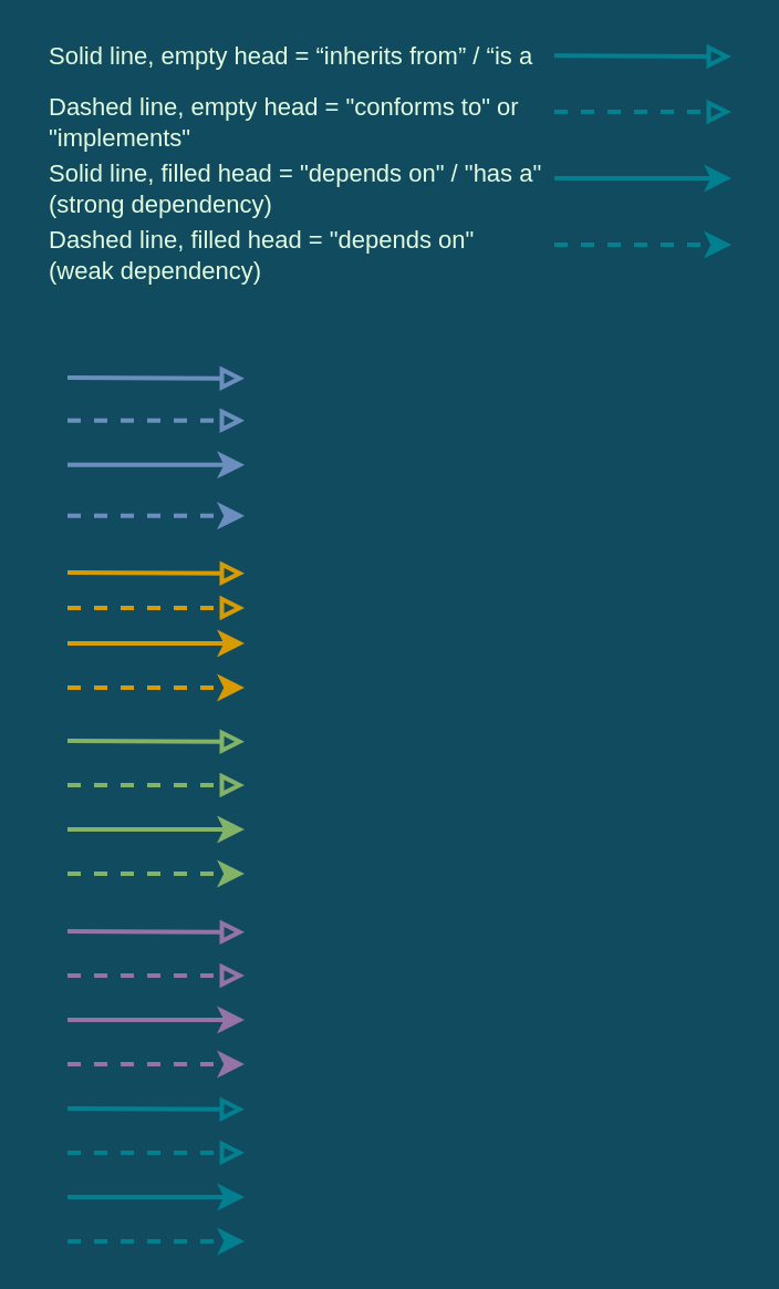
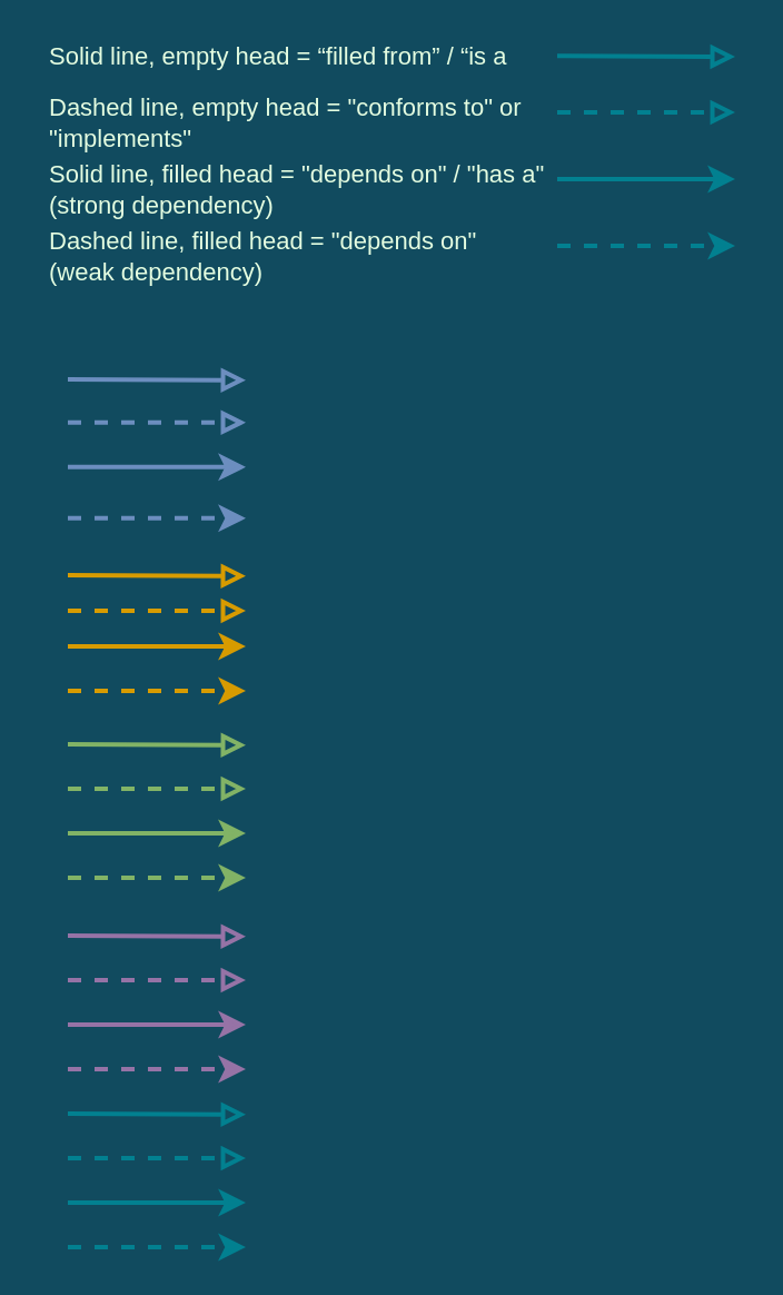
  <mxCell id="0" />
  <mxCell id="1" parent="0" />
- <mxCell id="2" value="&lt;font style=&quot;font-size: 11px;&quot;&gt;Solid line, empty head = “inherits from” / “is a&lt;/font&gt;" style="text;html=1;strokeColor=none;fillColor=none;align=left;verticalAlign=middle;whiteSpace=wrap;rounded=0;fontSize=11;fontColor=#E4FDE1;" parent="1" vertex="1"><mxGeometry x="20" y="20" width="230" height="10" as="geometry" /></mxCell>
+ <mxCell id="2" value="&lt;font style=&quot;font-size: 11px;&quot;&gt;Solid line, empty head = “filled from” / “is a&lt;/font&gt;" style="text;html=1;strokeColor=none;fillColor=none;align=left;verticalAlign=middle;whiteSpace=wrap;rounded=0;fontSize=11;fontColor=#E4FDE1;" parent="1" vertex="1"><mxGeometry x="20" y="20" width="230" height="10" as="geometry" /></mxCell>
  <mxCell id="3" value="Dashed line, empty head = &quot;conforms to&quot; or &quot;implements&quot;" style="text;html=1;strokeColor=none;fillColor=none;align=left;verticalAlign=middle;whiteSpace=wrap;rounded=0;fontSize=11;fontColor=#E4FDE1;" parent="1" vertex="1"><mxGeometry x="20" y="50" width="240" height="10" as="geometry" /></mxCell>
  <mxCell id="4" value="Solid line, filled head = &quot;depends on&quot; / &quot;has a&quot; (strong dependency)" style="text;html=1;strokeColor=none;fillColor=none;align=left;verticalAlign=middle;whiteSpace=wrap;rounded=0;fontSize=11;fontColor=#E4FDE1;" parent="1" vertex="1"><mxGeometry x="20" y="80" width="240" height="10" as="geometry" /></mxCell>
  <mxCell id="5" value="Dashed line, filled head = &quot;depends on&quot; (weak dependency)" style="text;html=1;strokeColor=none;fillColor=none;align=left;verticalAlign=middle;whiteSpace=wrap;rounded=0;fontSize=11;fontColor=#E4FDE1;" parent="1" vertex="1"><mxGeometry x="20" y="110" width="220" height="10" as="geometry" /></mxCell>
  <mxCell id="6" value="" style="endArrow=block;html=1;rounded=0;fillColor=#F45B69;strokeColor=#028090;endFill=0;fontSize=11;strokeWidth=2;labelBackgroundColor=#114B5F;fontColor=#E4FDE1;" parent="1" edge="1"><mxGeometry width="50" height="50" relative="1" as="geometry"><mxPoint x="250" y="24.58" as="sourcePoint" /><mxPoint x="330" y="25" as="targetPoint" /></mxGeometry></mxCell>
  <mxCell id="7" value="" style="endArrow=classic;html=1;rounded=0;fillColor=#F45B69;strokeColor=#028090;strokeWidth=2;labelBackgroundColor=#114B5F;fontColor=#E4FDE1;" parent="1" edge="1"><mxGeometry width="50" height="50" relative="1" as="geometry"><mxPoint x="250" y="80" as="sourcePoint" /><mxPoint x="330" y="80" as="targetPoint" /></mxGeometry></mxCell>
  <mxCell id="8" value="" style="endArrow=block;html=1;rounded=0;fillColor=#F45B69;strokeColor=#028090;endFill=0;dashed=1;strokeWidth=2;labelBackgroundColor=#114B5F;fontColor=#E4FDE1;" parent="1" edge="1"><mxGeometry width="50" height="50" relative="1" as="geometry"><mxPoint x="250" y="50" as="sourcePoint" /><mxPoint x="330" y="50" as="targetPoint" /></mxGeometry></mxCell>
  <mxCell id="9" value="" style="endArrow=classic;html=1;rounded=0;fillColor=#F45B69;strokeColor=#028090;dashed=1;strokeWidth=2;labelBackgroundColor=#114B5F;fontColor=#E4FDE1;" parent="1" edge="1"><mxGeometry width="50" height="50" relative="1" as="geometry"><mxPoint x="250" y="110" as="sourcePoint" /><mxPoint x="330" y="110" as="targetPoint" /></mxGeometry></mxCell>
  <mxCell id="10" value="" style="endArrow=block;html=1;rounded=0;fillColor=#dae8fc;strokeColor=#6c8ebf;endFill=0;fontSize=11;strokeWidth=2;labelBackgroundColor=#114B5F;fontColor=#E4FDE1;" parent="1" edge="1"><mxGeometry width="50" height="50" relative="1" as="geometry"><mxPoint x="30" y="170" as="sourcePoint" /><mxPoint x="110" y="170.42" as="targetPoint" /></mxGeometry></mxCell>
  <mxCell id="11" value="" style="endArrow=classic;html=1;rounded=0;fillColor=#dae8fc;strokeColor=#6c8ebf;strokeWidth=2;labelBackgroundColor=#114B5F;fontColor=#E4FDE1;" parent="1" edge="1"><mxGeometry width="50" height="50" relative="1" as="geometry"><mxPoint x="30" y="209.42" as="sourcePoint" /><mxPoint x="110" y="209.42" as="targetPoint" /></mxGeometry></mxCell>
  <mxCell id="12" value="" style="endArrow=block;html=1;rounded=0;fillColor=#dae8fc;strokeColor=#6c8ebf;endFill=0;dashed=1;strokeWidth=2;labelBackgroundColor=#114B5F;fontColor=#E4FDE1;" parent="1" edge="1"><mxGeometry width="50" height="50" relative="1" as="geometry"><mxPoint x="30" y="189.42" as="sourcePoint" /><mxPoint x="110" y="189.42" as="targetPoint" /></mxGeometry></mxCell>
  <mxCell id="13" value="" style="endArrow=classic;html=1;rounded=0;fillColor=#dae8fc;strokeColor=#6c8ebf;dashed=1;strokeWidth=2;labelBackgroundColor=#114B5F;fontColor=#E4FDE1;" parent="1" edge="1"><mxGeometry width="50" height="50" relative="1" as="geometry"><mxPoint x="30" y="232.42" as="sourcePoint" /><mxPoint x="110" y="232.42" as="targetPoint" /></mxGeometry></mxCell>
  <mxCell id="14" value="" style="endArrow=block;html=1;rounded=0;fillColor=#ffe6cc;strokeColor=#d79b00;endFill=0;fontSize=11;strokeWidth=2;labelBackgroundColor=#114B5F;fontColor=#E4FDE1;" parent="1" edge="1"><mxGeometry width="50" height="50" relative="1" as="geometry"><mxPoint x="30" y="258" as="sourcePoint" /><mxPoint x="110" y="258.42" as="targetPoint" /></mxGeometry></mxCell>
  <mxCell id="15" value="" style="endArrow=classic;html=1;rounded=0;fillColor=#ffe6cc;strokeColor=#d79b00;strokeWidth=2;labelBackgroundColor=#114B5F;fontColor=#E4FDE1;" parent="1" edge="1"><mxGeometry width="50" height="50" relative="1" as="geometry"><mxPoint x="30" y="290" as="sourcePoint" /><mxPoint x="110" y="290" as="targetPoint" /></mxGeometry></mxCell>
  <mxCell id="16" value="" style="endArrow=block;html=1;rounded=0;fillColor=#ffe6cc;strokeColor=#d79b00;endFill=0;dashed=1;strokeWidth=2;labelBackgroundColor=#114B5F;fontColor=#E4FDE1;" parent="1" edge="1"><mxGeometry width="50" height="50" relative="1" as="geometry"><mxPoint x="30" y="274" as="sourcePoint" /><mxPoint x="110" y="274" as="targetPoint" /></mxGeometry></mxCell>
  <mxCell id="17" value="" style="endArrow=classic;html=1;rounded=0;fillColor=#ffe6cc;strokeColor=#d79b00;dashed=1;strokeWidth=2;labelBackgroundColor=#114B5F;fontColor=#E4FDE1;" parent="1" edge="1"><mxGeometry width="50" height="50" relative="1" as="geometry"><mxPoint x="30" y="310" as="sourcePoint" /><mxPoint x="110" y="310" as="targetPoint" /></mxGeometry></mxCell>
  <mxCell id="18" value="" style="endArrow=block;html=1;rounded=0;fillColor=#d5e8d4;strokeColor=#82b366;endFill=0;fontSize=11;strokeWidth=2;labelBackgroundColor=#114B5F;fontColor=#E4FDE1;" parent="1" edge="1"><mxGeometry width="50" height="50" relative="1" as="geometry"><mxPoint x="30" y="334" as="sourcePoint" /><mxPoint x="110" y="334.42" as="targetPoint" /></mxGeometry></mxCell>
  <mxCell id="19" value="" style="endArrow=classic;html=1;rounded=0;fillColor=#d5e8d4;strokeColor=#82b366;strokeWidth=2;labelBackgroundColor=#114B5F;fontColor=#E4FDE1;" parent="1" edge="1"><mxGeometry width="50" height="50" relative="1" as="geometry"><mxPoint x="30" y="374" as="sourcePoint" /><mxPoint x="110" y="374" as="targetPoint" /></mxGeometry></mxCell>
  <mxCell id="20" value="" style="endArrow=block;html=1;rounded=0;fillColor=#d5e8d4;strokeColor=#82b366;endFill=0;dashed=1;strokeWidth=2;labelBackgroundColor=#114B5F;fontColor=#E4FDE1;" parent="1" edge="1"><mxGeometry width="50" height="50" relative="1" as="geometry"><mxPoint x="30" y="354" as="sourcePoint" /><mxPoint x="110" y="354" as="targetPoint" /></mxGeometry></mxCell>
  <mxCell id="21" value="" style="endArrow=classic;html=1;rounded=0;fillColor=#d5e8d4;strokeColor=#82b366;dashed=1;strokeWidth=2;labelBackgroundColor=#114B5F;fontColor=#E4FDE1;" parent="1" edge="1"><mxGeometry width="50" height="50" relative="1" as="geometry"><mxPoint x="30" y="394" as="sourcePoint" /><mxPoint x="110" y="394" as="targetPoint" /></mxGeometry></mxCell>
  <mxCell id="22" value="" style="endArrow=block;html=1;rounded=0;fillColor=#e1d5e7;strokeColor=#9673a6;endFill=0;fontSize=11;strokeWidth=2;labelBackgroundColor=#114B5F;fontColor=#E4FDE1;" parent="1" edge="1"><mxGeometry width="50" height="50" relative="1" as="geometry"><mxPoint x="30" y="420" as="sourcePoint" /><mxPoint x="110" y="420.42" as="targetPoint" /></mxGeometry></mxCell>
  <mxCell id="23" value="" style="endArrow=classic;html=1;rounded=0;fillColor=#e1d5e7;strokeColor=#9673a6;strokeWidth=2;labelBackgroundColor=#114B5F;fontColor=#E4FDE1;" parent="1" edge="1"><mxGeometry width="50" height="50" relative="1" as="geometry"><mxPoint x="30" y="460" as="sourcePoint" /><mxPoint x="110" y="460" as="targetPoint" /></mxGeometry></mxCell>
  <mxCell id="24" value="" style="endArrow=block;html=1;rounded=0;fillColor=#e1d5e7;strokeColor=#9673a6;endFill=0;dashed=1;strokeWidth=2;labelBackgroundColor=#114B5F;fontColor=#E4FDE1;" parent="1" edge="1"><mxGeometry width="50" height="50" relative="1" as="geometry"><mxPoint x="30" y="440" as="sourcePoint" /><mxPoint x="110" y="440" as="targetPoint" /></mxGeometry></mxCell>
  <mxCell id="25" value="" style="endArrow=classic;html=1;rounded=0;fillColor=#e1d5e7;strokeColor=#9673a6;dashed=1;strokeWidth=2;labelBackgroundColor=#114B5F;fontColor=#E4FDE1;" parent="1" edge="1"><mxGeometry width="50" height="50" relative="1" as="geometry"><mxPoint x="30" y="480" as="sourcePoint" /><mxPoint x="110" y="480" as="targetPoint" /></mxGeometry></mxCell>
  <mxCell id="26" value="" style="endArrow=block;html=1;rounded=0;fillColor=#F45B69;strokeColor=#028090;endFill=0;fontSize=11;strokeWidth=2;labelBackgroundColor=#114B5F;fontColor=#E4FDE1;" parent="1" edge="1"><mxGeometry width="50" height="50" relative="1" as="geometry"><mxPoint x="30" y="500" as="sourcePoint" /><mxPoint x="110" y="500.42" as="targetPoint" /></mxGeometry></mxCell>
  <mxCell id="27" value="" style="endArrow=classic;html=1;rounded=0;fillColor=#F45B69;strokeColor=#028090;strokeWidth=2;labelBackgroundColor=#114B5F;fontColor=#E4FDE1;" parent="1" edge="1"><mxGeometry width="50" height="50" relative="1" as="geometry"><mxPoint x="30" y="540" as="sourcePoint" /><mxPoint x="110" y="540" as="targetPoint" /></mxGeometry></mxCell>
  <mxCell id="28" value="" style="endArrow=block;html=1;rounded=0;fillColor=#F45B69;strokeColor=#028090;endFill=0;dashed=1;strokeWidth=2;labelBackgroundColor=#114B5F;fontColor=#E4FDE1;" parent="1" edge="1"><mxGeometry width="50" height="50" relative="1" as="geometry"><mxPoint x="30" y="520" as="sourcePoint" /><mxPoint x="110" y="520" as="targetPoint" /></mxGeometry></mxCell>
  <mxCell id="29" value="" style="endArrow=classic;html=1;rounded=0;fillColor=#F45B69;strokeColor=#028090;dashed=1;strokeWidth=2;labelBackgroundColor=#114B5F;fontColor=#E4FDE1;" parent="1" edge="1"><mxGeometry width="50" height="50" relative="1" as="geometry"><mxPoint x="30" y="560" as="sourcePoint" /><mxPoint x="110" y="560" as="targetPoint" /></mxGeometry></mxCell>
